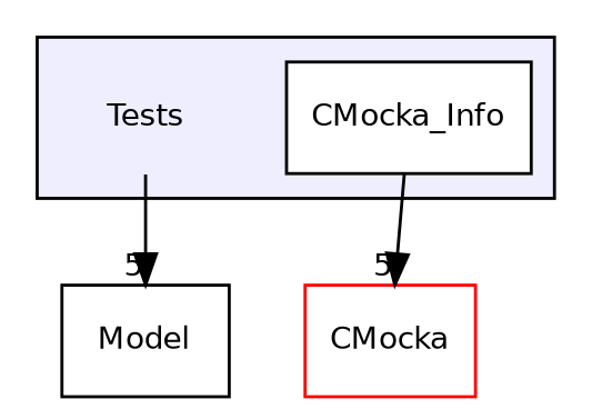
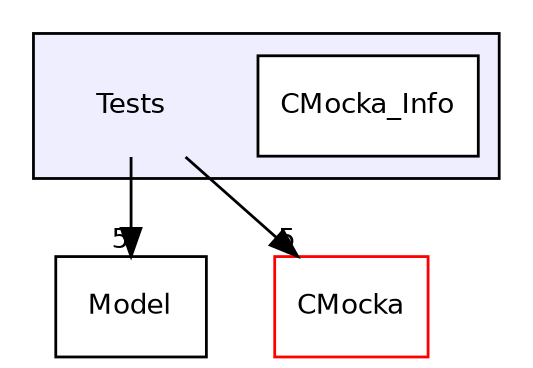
  digraph {
    compound=true
    node [fontname=Helvetica fontsize=10 shape=box]
    edge [headlabel=5 labeldistance=1.5 labelfontname=Helvetica labelfontsize=10]
    n1 [label=Tests shape=plaintext]
    n2 [color=black fillcolor=white label=CMocka_Info style=filled]
    n3 [label=Model]
    n4 [color=red fillcolor=white label=CMocka style=filled]
    subgraph cluster_1 {
      bgcolor="#eeeeff"
      pencolor=black
      n1
      n2
    }
    n1 -> n3
-   n2 -> n4
+   n1 -> n4
  }
